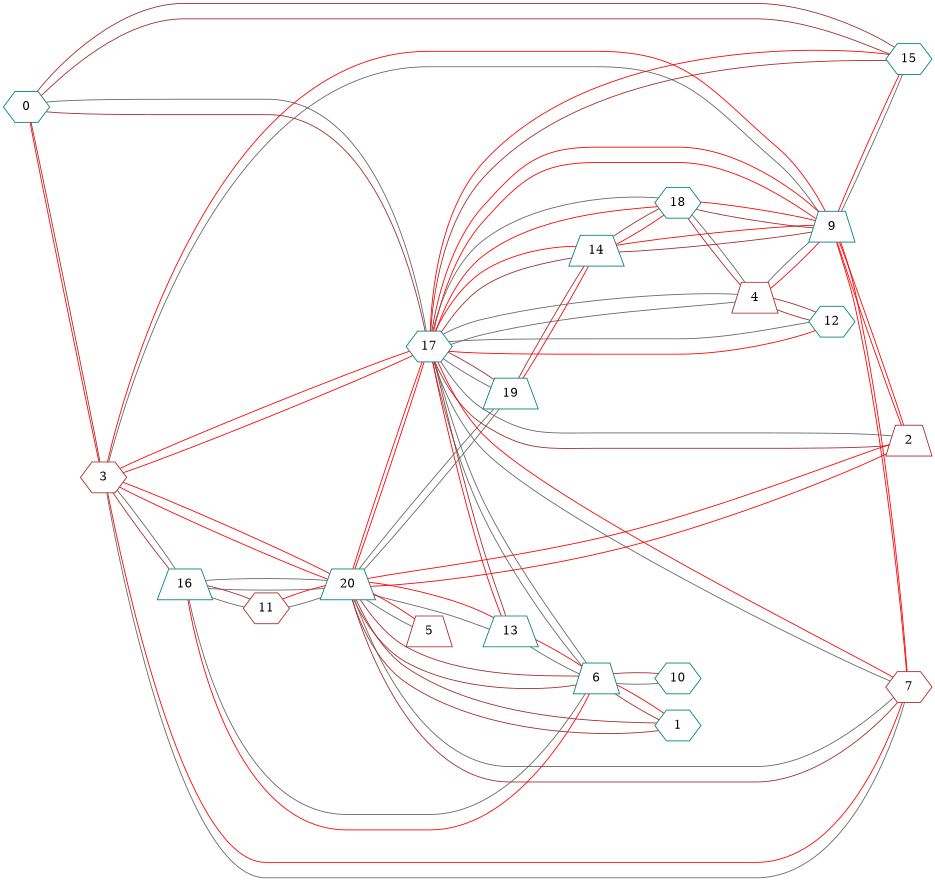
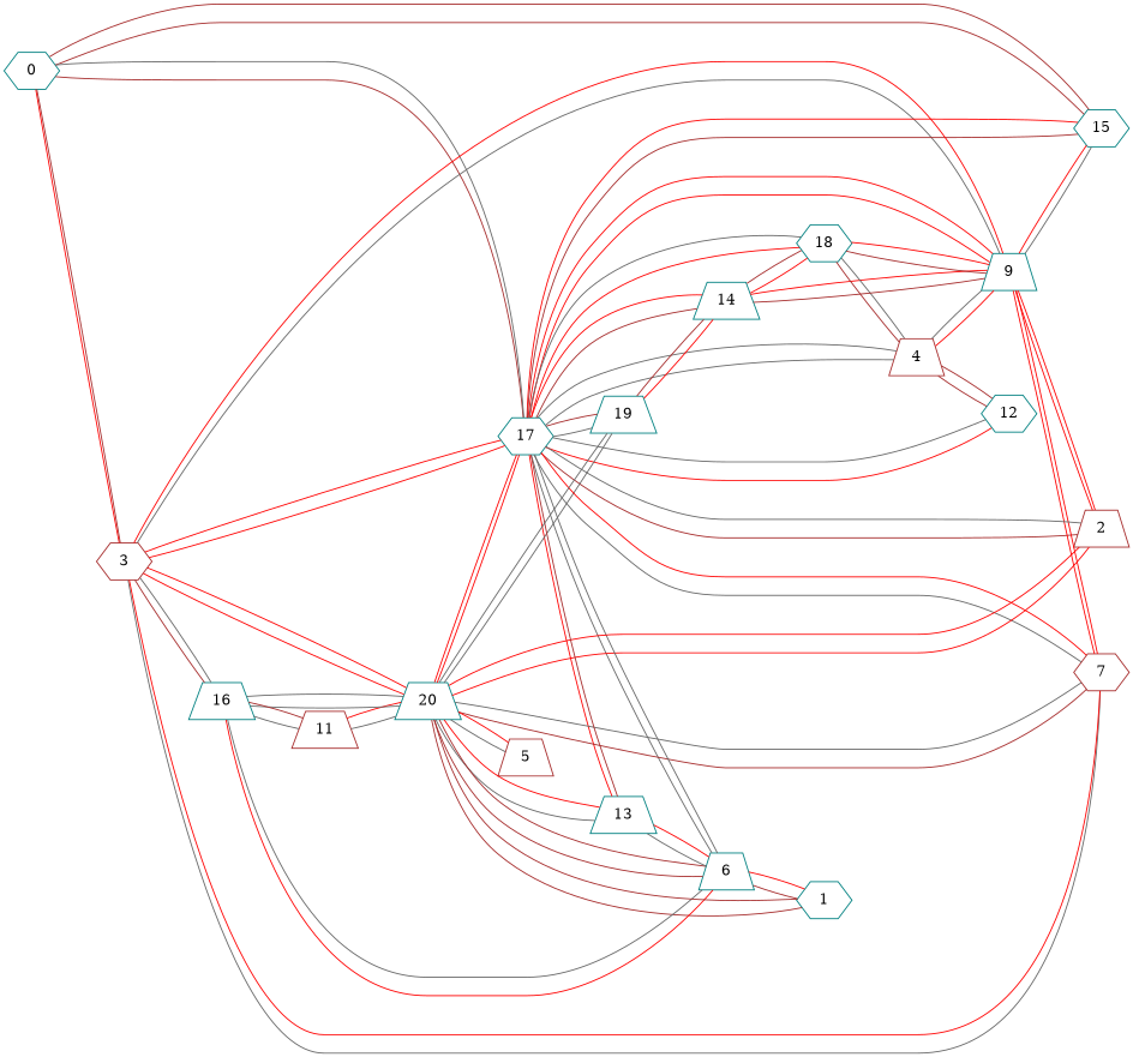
  graph {
    rankdir=LR
    node [color=teal shape=hexagon]
    edge [color=red]
    0
    3 [color=brown]
    15
    17
    20 [shape=trapezium]
    9 [shape=trapezium]
    7 [color=brown]
    16 [shape=trapezium]
    6 [shape=trapezium]
    2 [color=brown shape=trapezium]
    4 [color=brown shape=trapezium]
    12
    18
    13 [shape=trapezium]
    14 [shape=trapezium]
    19 [shape=trapezium]
    1
    5 [color=brown shape=trapezium]
-   11 [color=brown]
-   10
+   11 [color=brown shape=trapezium]
    0 -- 3
    0 -- 15 [color=brown]
    0 -- 17 [color=brown]
    3 -- 0 [color=brown]
    3 -- 17
    3 -- 20
    3 -- 9 [color=gray40]
    3 -- 7 [color=gray40]
    3 -- 16 [color=brown]
    15 -- 0 [color=brown]
    15 -- 17
    15 -- 9
    17 -- 0 [color=gray40]
    17 -- 3
    17 -- 15 [color=brown]
    17 -- 20
    17 -- 9
    17 -- 7 [color=gray40]
    17 -- 6 [color=gray40]
    17 -- 2 [color=brown]
    17 -- 4 [color=gray40]
    17 -- 12
    17 -- 18
    17 -- 13
    17 -- 14 [color=brown]
    17 -- 19 [color=gray40]
    20 -- 3
    20 -- 17
    20 -- 7 [color=brown]
    20 -- 16 [color=gray40]
    20 -- 6 [color=brown]
    20 -- 2
    20 -- 13 [color=gray40]
    20 -- 19 [color=gray40]
    20 -- 1 [color=brown]
    20 -- 5 [color=gray40]
    20 -- 11
    9 -- 3
    9 -- 15 [color=gray40]
    9 -- 17
    9 -- 7
    9 -- 2
    9 -- 4 [color=gray40]
    9 -- 18
    9 -- 14
    7 -- 3
    7 -- 17
    7 -- 20 [color=gray40]
    7 -- 9
    16 -- 3 [color=gray40]
    16 -- 20 [color=gray40]
    16 -- 6
    16 -- 11 [color=gray40]
    6 -- 17 [color=gray40]
    6 -- 20 [color=brown]
    6 -- 16 [color=gray40]
    6 -- 13
    6 -- 1 [color=brown]
-   6 -- 10 [color=gray40]
    2 -- 17 [color=gray40]
    2 -- 20
    2 -- 9
    4 -- 17 [color=gray40]
    4 -- 9
    4 -- 12 [color=brown]
    4 -- 18 [color=gray40]
    12 -- 17 [color=gray40]
    12 -- 4 [color=brown]
    18 -- 17 [color=gray40]
    18 -- 9 [color=brown]
    18 -- 4 [color=brown]
    18 -- 14 [color=brown]
    13 -- 17 [color=brown]
    13 -- 20
    13 -- 6 [color=gray40]
    14 -- 17
    14 -- 9 [color=brown]
    14 -- 18
    14 -- 19 [color=brown]
    19 -- 17 [color=brown]
    19 -- 20 [color=gray40]
    19 -- 14
    1 -- 20 [color=brown]
    1 -- 6
    5 -- 20
    11 -- 20 [color=gray40]
    11 -- 16 [color=brown]
-   10 -- 6 [color=brown]
  }
